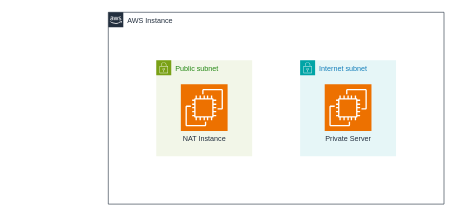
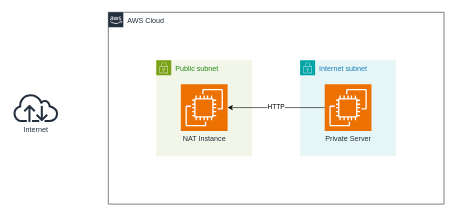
  <mxCell id="0" />
  <mxCell id="1" parent="0" />
- <mxCell id="2" value="AWS Instance" style="points=[[0,0],[0.25,0],[0.5,0],[0.75,0],[1,0],[1,0.25],[1,0.5],[1,0.75],[1,1],[0.75,1],[0.5,1],[0.25,1],[0,1],[0,0.75],[0,0.5],[0,0.25]];outlineConnect=0;gradientColor=none;html=1;whiteSpace=wrap;fontSize=12;fontStyle=0;container=1;pointerEvents=0;collapsible=0;recursiveResize=0;shape=mxgraph.aws4.group;grIcon=mxgraph.aws4.group_aws_cloud_alt;strokeColor=#232F3E;fillColor=none;verticalAlign=top;align=left;spacingLeft=30;fontColor=#232F3E;dashed=0;" vertex="1" parent="1"><mxGeometry x="180" y="20" width="560" height="320" as="geometry" /></mxCell>
+ <mxCell id="2" value="AWS Cloud" style="points=[[0,0],[0.25,0],[0.5,0],[0.75,0],[1,0],[1,0.25],[1,0.5],[1,0.75],[1,1],[0.75,1],[0.5,1],[0.25,1],[0,1],[0,0.75],[0,0.5],[0,0.25]];outlineConnect=0;gradientColor=none;html=1;whiteSpace=wrap;fontSize=12;fontStyle=0;container=1;pointerEvents=0;collapsible=0;recursiveResize=0;shape=mxgraph.aws4.group;grIcon=mxgraph.aws4.group_aws_cloud_alt;strokeColor=#232F3E;fillColor=none;verticalAlign=top;align=left;spacingLeft=30;fontColor=#232F3E;dashed=0;" vertex="1" parent="1"><mxGeometry x="180" y="20" width="560" height="320" as="geometry" /></mxCell>
  <mxCell id="3" value="Internet subnet" style="points=[[0,0],[0.25,0],[0.5,0],[0.75,0],[1,0],[1,0.25],[1,0.5],[1,0.75],[1,1],[0.75,1],[0.5,1],[0.25,1],[0,1],[0,0.75],[0,0.5],[0,0.25]];outlineConnect=0;gradientColor=none;html=1;whiteSpace=wrap;fontSize=12;fontStyle=0;container=1;pointerEvents=0;collapsible=0;recursiveResize=0;shape=mxgraph.aws4.group;grIcon=mxgraph.aws4.group_security_group;grStroke=0;strokeColor=#00A4A6;fillColor=#E6F6F7;verticalAlign=top;align=left;spacingLeft=30;fontColor=#147EBA;dashed=0;" vertex="1" parent="2"><mxGeometry x="320" y="80" width="160" height="160" as="geometry" /></mxCell>
  <mxCell id="4" value="Private Server" style="sketch=0;points=[[0,0,0],[0.25,0,0],[0.5,0,0],[0.75,0,0],[1,0,0],[0,1,0],[0.25,1,0],[0.5,1,0],[0.75,1,0],[1,1,0],[0,0.25,0],[0,0.5,0],[0,0.75,0],[1,0.25,0],[1,0.5,0],[1,0.75,0]];outlineConnect=0;fontColor=#232F3E;fillColor=#ED7100;strokeColor=#ffffff;dashed=0;verticalLabelPosition=bottom;verticalAlign=top;align=center;html=1;fontSize=12;fontStyle=0;aspect=fixed;shape=mxgraph.aws4.resourceIcon;resIcon=mxgraph.aws4.ec2;" vertex="1" parent="3"><mxGeometry x="41" y="40" width="78" height="78" as="geometry" /></mxCell>
  <mxCell id="5" value="Public subnet" style="points=[[0,0],[0.25,0],[0.5,0],[0.75,0],[1,0],[1,0.25],[1,0.5],[1,0.75],[1,1],[0.75,1],[0.5,1],[0.25,1],[0,1],[0,0.75],[0,0.5],[0,0.25]];outlineConnect=0;gradientColor=none;html=1;whiteSpace=wrap;fontSize=12;fontStyle=0;container=1;pointerEvents=0;collapsible=0;recursiveResize=0;shape=mxgraph.aws4.group;grIcon=mxgraph.aws4.group_security_group;grStroke=0;strokeColor=#7AA116;fillColor=#F2F6E8;verticalAlign=top;align=left;spacingLeft=30;fontColor=#248814;dashed=0;" vertex="1" parent="2"><mxGeometry x="80" y="80" width="160" height="160" as="geometry" /></mxCell>
  <mxCell id="6" value="NAT Instance" style="sketch=0;points=[[0,0,0],[0.25,0,0],[0.5,0,0],[0.75,0,0],[1,0,0],[0,1,0],[0.25,1,0],[0.5,1,0],[0.75,1,0],[1,1,0],[0,0.25,0],[0,0.5,0],[0,0.75,0],[1,0.25,0],[1,0.5,0],[1,0.75,0]];outlineConnect=0;fontColor=#232F3E;fillColor=#ED7100;strokeColor=#ffffff;dashed=0;verticalLabelPosition=bottom;verticalAlign=top;align=center;html=1;fontSize=12;fontStyle=0;aspect=fixed;shape=mxgraph.aws4.resourceIcon;resIcon=mxgraph.aws4.ec2;" vertex="1" parent="5"><mxGeometry x="41" y="40" width="78" height="78" as="geometry" /></mxCell>
+ <mxCell id="7" style="edgeStyle=orthogonalEdgeStyle;rounded=0;orthogonalLoop=1;jettySize=auto;html=1;" edge="1" parent="2" source="4" target="6"><mxGeometry relative="1" as="geometry" /></mxCell>
+ <mxCell id="8" value="HTTP" style="edgeLabel;html=1;align=center;verticalAlign=middle;resizable=0;points=[];" vertex="1" connectable="0" parent="7"><mxGeometry x="0.012" y="-2" relative="1" as="geometry"><mxPoint as="offset" /></mxGeometry></mxCell>
+ <mxCell id="9" value="Internet" style="sketch=0;outlineConnect=0;fontColor=#232F3E;gradientColor=none;fillColor=#232F3D;strokeColor=none;dashed=0;verticalLabelPosition=bottom;verticalAlign=top;align=center;html=1;fontSize=12;fontStyle=0;aspect=fixed;pointerEvents=1;shape=mxgraph.aws4.internet;" vertex="1" parent="1"><mxGeometry x="20" y="155" width="78" height="48" as="geometry" /></mxCell>
